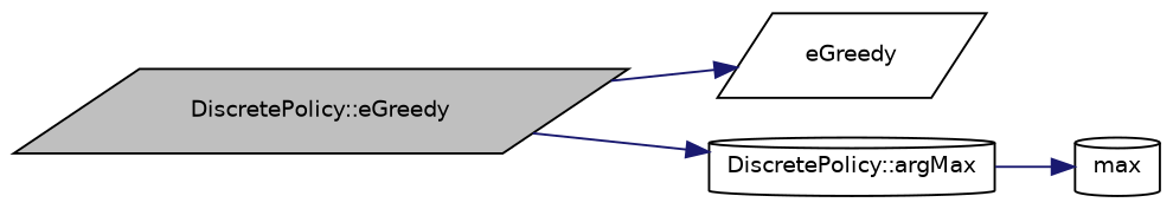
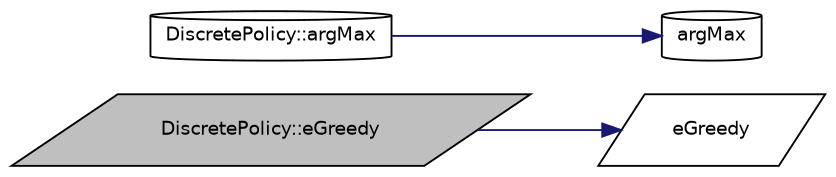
  digraph {
    rankdir=LR
    node [color=black fillcolor=white fontname=Helvetica fontsize=10 shape=parallelogram style=filled]
    edge [color=midnightblue fontname=Helvetica fontsize=10 labelfontname=Helvetica labelfontsize=10 style=solid]
    n1 [fillcolor=grey75 fontcolor=black height=0.2 label="DiscretePolicy::eGreedy" width=0.4]
    n2 [height=0.2 label=eGreedy width=0.4]
    n3 [height=0.2 label="DiscretePolicy::argMax" shape=cylinder width=0.4]
-   n4 [height=0.2 label=max shape=cylinder width=0.4]
+   n4 [height=0.2 label=argMax shape=cylinder width=0.4]
    n1 -> n2
-   n1 -> n3
    n3 -> n4
  }
